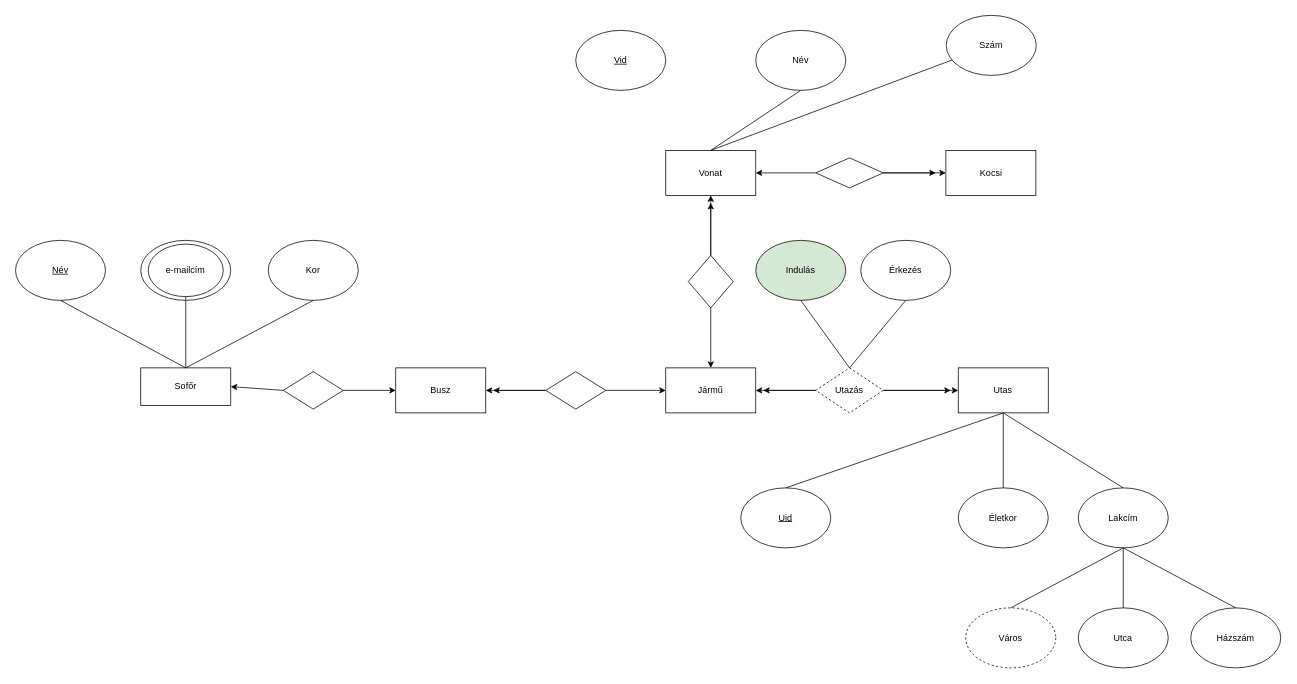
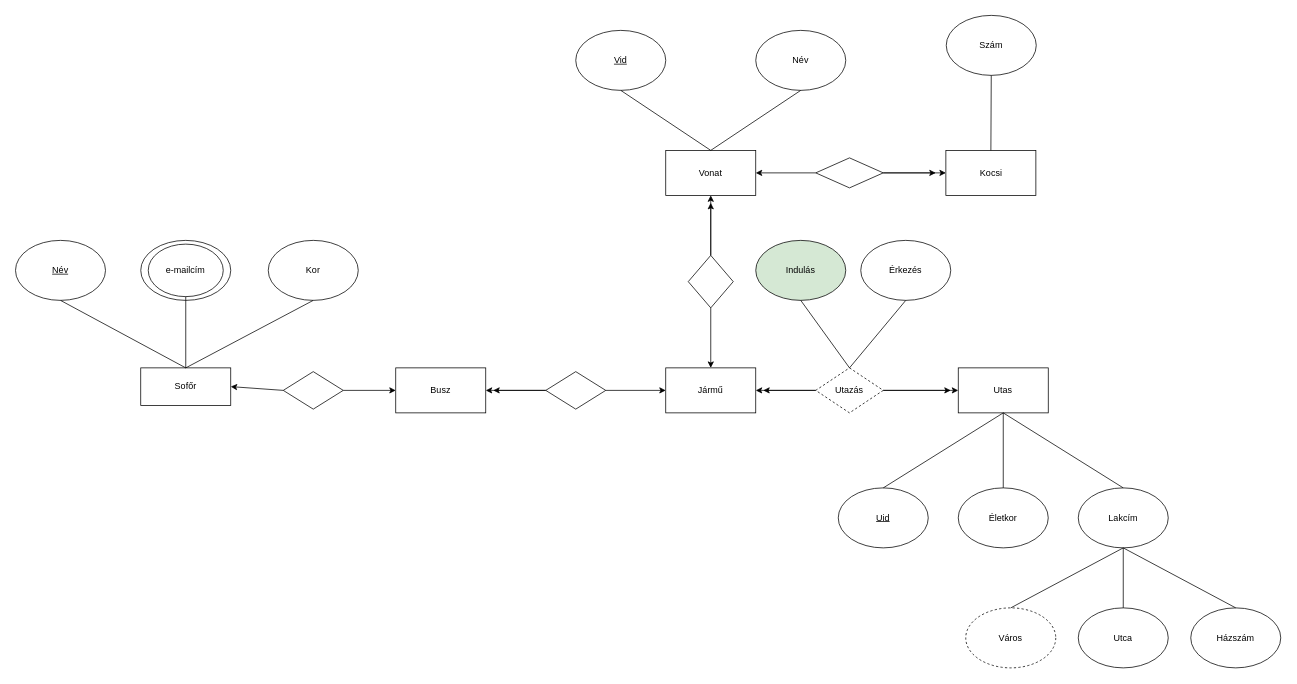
  <mxCell id="0" />
  <mxCell id="1" parent="0" />
  <mxCell id="2" value="Jármű" style="rounded=0;whiteSpace=wrap;html=1;" vertex="1" parent="1"><mxGeometry x="887" y="490" width="120" height="60" as="geometry" /></mxCell>
  <mxCell id="3" value="Utas" style="rounded=0;whiteSpace=wrap;html=1;" vertex="1" parent="1"><mxGeometry x="1277" y="490" width="120" height="60" as="geometry" /></mxCell>
  <mxCell id="4" value="" style="edgeStyle=orthogonalEdgeStyle;rounded=0;orthogonalLoop=1;jettySize=auto;html=1;" edge="1" parent="1" source="5" target="3"><mxGeometry relative="1" as="geometry" /></mxCell>
  <mxCell id="5" value="Utazás" style="rhombus;whiteSpace=wrap;html=1;dashed=1;" vertex="1" parent="1"><mxGeometry x="1087" y="490" width="90" height="60" as="geometry" /></mxCell>
  <mxCell id="6" value="" style="endArrow=classic;html=1;rounded=0;entryX=1;entryY=0.5;entryDx=0;entryDy=0;exitX=0;exitY=0.5;exitDx=0;exitDy=0;" edge="1" parent="1" source="5" target="2"><mxGeometry width="50" height="50" relative="1" as="geometry"><mxPoint x="1237" y="610" as="sourcePoint" /><mxPoint x="1287" y="560" as="targetPoint" /></mxGeometry></mxCell>
  <mxCell id="7" value="" style="endArrow=classic;html=1;rounded=0;exitX=1;exitY=0.5;exitDx=0;exitDy=0;" edge="1" parent="1" source="5"><mxGeometry width="50" height="50" relative="1" as="geometry"><mxPoint x="1237" y="610" as="sourcePoint" /><mxPoint x="1267" y="520" as="targetPoint" /></mxGeometry></mxCell>
  <mxCell id="8" value="Életkor" style="ellipse;whiteSpace=wrap;html=1;" vertex="1" parent="1"><mxGeometry x="1277" y="650" width="120" height="80" as="geometry" /></mxCell>
- <mxCell id="9" value="&lt;u&gt;Uid&lt;/u&gt;" style="ellipse;whiteSpace=wrap;html=1;" vertex="1" parent="1"><mxGeometry x="987" y="650" width="120" height="80" as="geometry" /></mxCell>
+ <mxCell id="9" value="&lt;u&gt;Uid&lt;/u&gt;" style="ellipse;whiteSpace=wrap;html=1;" vertex="1" parent="1"><mxGeometry x="1117" y="650" width="120" height="80" as="geometry" /></mxCell>
  <mxCell id="10" value="Lakcím" style="ellipse;whiteSpace=wrap;html=1;" vertex="1" parent="1"><mxGeometry x="1437" y="650" width="120" height="80" as="geometry" /></mxCell>
  <mxCell id="11" value="" style="endArrow=none;html=1;rounded=0;exitX=0.5;exitY=0;exitDx=0;exitDy=0;entryX=0.5;entryY=1;entryDx=0;entryDy=0;" edge="1" parent="1" source="8" target="3"><mxGeometry width="50" height="50" relative="1" as="geometry"><mxPoint x="1247" y="590" as="sourcePoint" /><mxPoint x="1297" y="540" as="targetPoint" /></mxGeometry></mxCell>
  <mxCell id="12" value="" style="endArrow=none;html=1;rounded=0;entryX=0.5;entryY=1;entryDx=0;entryDy=0;exitX=0.5;exitY=0;exitDx=0;exitDy=0;" edge="1" parent="1" source="9" target="3"><mxGeometry width="50" height="50" relative="1" as="geometry"><mxPoint x="1247" y="590" as="sourcePoint" /><mxPoint x="1297" y="540" as="targetPoint" /></mxGeometry></mxCell>
  <mxCell id="13" value="" style="endArrow=none;html=1;rounded=0;entryX=0.5;entryY=1;entryDx=0;entryDy=0;exitX=0.5;exitY=0;exitDx=0;exitDy=0;" edge="1" parent="1" source="10" target="3"><mxGeometry width="50" height="50" relative="1" as="geometry"><mxPoint x="1247" y="590" as="sourcePoint" /><mxPoint x="1297" y="540" as="targetPoint" /></mxGeometry></mxCell>
  <mxCell id="14" value="Házszám" style="ellipse;whiteSpace=wrap;html=1;" vertex="1" parent="1"><mxGeometry x="1587" y="810" width="120" height="80" as="geometry" /></mxCell>
  <mxCell id="15" value="Város" style="ellipse;whiteSpace=wrap;html=1;dashed=1;" vertex="1" parent="1"><mxGeometry x="1287" y="810" width="120" height="80" as="geometry" /></mxCell>
  <mxCell id="16" value="Utca" style="ellipse;whiteSpace=wrap;html=1;" vertex="1" parent="1"><mxGeometry x="1437" y="810" width="120" height="80" as="geometry" /></mxCell>
  <mxCell id="17" value="" style="endArrow=none;html=1;rounded=0;entryX=0.5;entryY=1;entryDx=0;entryDy=0;exitX=0.5;exitY=0;exitDx=0;exitDy=0;" edge="1" parent="1" source="15" target="10"><mxGeometry width="50" height="50" relative="1" as="geometry"><mxPoint x="1247" y="790" as="sourcePoint" /><mxPoint x="1297" y="740" as="targetPoint" /></mxGeometry></mxCell>
  <mxCell id="18" value="" style="endArrow=none;html=1;rounded=0;entryX=0.5;entryY=1;entryDx=0;entryDy=0;exitX=0.5;exitY=0;exitDx=0;exitDy=0;" edge="1" parent="1" source="16" target="10"><mxGeometry width="50" height="50" relative="1" as="geometry"><mxPoint x="1247" y="790" as="sourcePoint" /><mxPoint x="1297" y="740" as="targetPoint" /></mxGeometry></mxCell>
  <mxCell id="19" value="" style="endArrow=none;html=1;rounded=0;exitX=0.5;exitY=0;exitDx=0;exitDy=0;" edge="1" parent="1" source="14"><mxGeometry width="50" height="50" relative="1" as="geometry"><mxPoint x="1247" y="790" as="sourcePoint" /><mxPoint x="1497" y="730" as="targetPoint" /></mxGeometry></mxCell>
  <mxCell id="20" value="Vonat" style="rounded=0;whiteSpace=wrap;html=1;" vertex="1" parent="1"><mxGeometry x="887" width="120" height="60" as="geometry" y="200" /></mxCell>
  <mxCell id="21" value="" style="endArrow=classic;html=1;rounded=0;exitX=0;exitY=0.5;exitDx=0;exitDy=0;" edge="1" parent="1" source="5"><mxGeometry width="50" height="50" relative="1" as="geometry"><mxPoint x="997" y="660" as="sourcePoint" /><mxPoint x="1017" y="520" as="targetPoint" /></mxGeometry></mxCell>
  <mxCell id="22" value="" style="rhombus;whiteSpace=wrap;html=1;" vertex="1" parent="1"><mxGeometry x="917" y="340" width="60" height="70" as="geometry" /></mxCell>
  <mxCell id="23" value="" style="endArrow=classic;html=1;rounded=0;entryX=0.5;entryY=1;entryDx=0;entryDy=0;exitX=0.5;exitY=0;exitDx=0;exitDy=0;" edge="1" parent="1" source="22" target="20"><mxGeometry width="50" height="50" relative="1" as="geometry"><mxPoint x="1127" y="420" as="sourcePoint" /><mxPoint x="1177" y="370" as="targetPoint" /></mxGeometry></mxCell>
  <mxCell id="24" value="" style="endArrow=classic;html=1;rounded=0;" edge="1" parent="1"><mxGeometry width="50" height="50" relative="1" as="geometry"><mxPoint x="947" y="340" as="sourcePoint" /><mxPoint x="947" y="270" as="targetPoint" /></mxGeometry></mxCell>
  <mxCell id="25" value="" style="endArrow=classic;html=1;rounded=0;exitX=0.5;exitY=1;exitDx=0;exitDy=0;entryX=0.5;entryY=0;entryDx=0;entryDy=0;" edge="1" parent="1" source="22" target="2"><mxGeometry width="50" height="50" relative="1" as="geometry"><mxPoint x="1127" y="420" as="sourcePoint" /><mxPoint x="1177" y="370" as="targetPoint" /></mxGeometry></mxCell>
  <mxCell id="26" value="Kocsi" style="rounded=0;whiteSpace=wrap;html=1;" vertex="1" parent="1"><mxGeometry x="1260.5" width="120" height="60" as="geometry" y="200" /></mxCell>
  <mxCell id="27" value="" style="rhombus;whiteSpace=wrap;html=1;rotation=0;" vertex="1" parent="1"><mxGeometry x="1087" y="210" width="90" height="40" as="geometry" /></mxCell>
  <mxCell id="28" value="Busz" style="rounded=0;whiteSpace=wrap;html=1;" vertex="1" parent="1"><mxGeometry x="527" y="490" width="120" height="60" as="geometry" /></mxCell>
  <mxCell id="29" value="" style="rhombus;whiteSpace=wrap;html=1;" vertex="1" parent="1"><mxGeometry x="727" y="495" width="80" height="50" as="geometry" /></mxCell>
  <mxCell id="30" value="" style="endArrow=classic;html=1;rounded=0;entryX=0;entryY=0.5;entryDx=0;entryDy=0;exitX=1;exitY=0.5;exitDx=0;exitDy=0;" edge="1" parent="1" source="29" target="2"><mxGeometry width="50" height="50" relative="1" as="geometry"><mxPoint x="827" y="530" as="sourcePoint" /><mxPoint x="877" y="480" as="targetPoint" /></mxGeometry></mxCell>
  <mxCell id="31" value="" style="endArrow=classic;html=1;rounded=0;entryX=1;entryY=0.5;entryDx=0;entryDy=0;exitX=0;exitY=0.5;exitDx=0;exitDy=0;" edge="1" parent="1" source="29" target="28"><mxGeometry width="50" height="50" relative="1" as="geometry"><mxPoint x="827" y="530" as="sourcePoint" /><mxPoint x="877" y="480" as="targetPoint" /></mxGeometry></mxCell>
  <mxCell id="32" value="" style="endArrow=classic;html=1;rounded=0;exitX=0;exitY=0.5;exitDx=0;exitDy=0;" edge="1" parent="1" source="29"><mxGeometry width="50" height="50" relative="1" as="geometry"><mxPoint x="827" y="530" as="sourcePoint" /><mxPoint x="657" y="520" as="targetPoint" /></mxGeometry></mxCell>
  <mxCell id="33" value="" style="endArrow=classic;html=1;rounded=0;entryX=0;entryY=0.5;entryDx=0;entryDy=0;exitX=1;exitY=0.5;exitDx=0;exitDy=0;" edge="1" parent="1" source="27" target="26"><mxGeometry width="50" height="50" relative="1" as="geometry"><mxPoint x="1107" y="390" as="sourcePoint" /><mxPoint x="1157" y="340" as="targetPoint" /></mxGeometry></mxCell>
  <mxCell id="34" value="" style="endArrow=classic;html=1;rounded=0;exitX=1;exitY=0.5;exitDx=0;exitDy=0;" edge="1" parent="1" source="27"><mxGeometry width="50" height="50" relative="1" as="geometry"><mxPoint x="1107" y="390" as="sourcePoint" /><mxPoint x="1247" y="230" as="targetPoint" /></mxGeometry></mxCell>
  <mxCell id="35" value="&lt;u&gt;Vid&lt;/u&gt;" style="ellipse;whiteSpace=wrap;html=1;" vertex="1" parent="1"><mxGeometry x="767" y="40" width="120" height="80" as="geometry" /></mxCell>
  <mxCell id="36" value="Név" style="ellipse;whiteSpace=wrap;html=1;" vertex="1" parent="1"><mxGeometry x="1007" y="40" width="120" height="80" as="geometry" /></mxCell>
  <mxCell id="37" value="" style="endArrow=classic;html=1;rounded=0;entryX=1;entryY=0.5;entryDx=0;entryDy=0;exitX=0;exitY=0.5;exitDx=0;exitDy=0;" edge="1" parent="1" source="27" target="20"><mxGeometry width="50" height="50" relative="1" as="geometry"><mxPoint x="997" y="150" as="sourcePoint" /><mxPoint x="1047" y="100" as="targetPoint" /></mxGeometry></mxCell>
- <mxCell id="38" value="" style="endArrow=none;html=1;rounded=0;exitX=0.5;exitY=0;exitDx=0;exitDy=0;" edge="1" parent="1" source="20" target="40"><mxGeometry width="50" height="50" relative="1" as="geometry"><mxPoint x="997" y="150" as="sourcePoint" /><mxPoint x="1047" y="100" as="targetPoint" /></mxGeometry></mxCell>
+ <mxCell id="38" value="" style="endArrow=none;html=1;rounded=0;entryX=0.5;entryY=1;entryDx=0;entryDy=0;exitX=0.5;exitY=0;exitDx=0;exitDy=0;" edge="1" parent="1" source="20" target="35"><mxGeometry width="50" height="50" relative="1" as="geometry"><mxPoint x="997" y="150" as="sourcePoint" /><mxPoint x="1047" y="100" as="targetPoint" /></mxGeometry></mxCell>
  <mxCell id="39" value="" style="endArrow=none;html=1;rounded=0;entryX=0.5;entryY=1;entryDx=0;entryDy=0;exitX=0.5;exitY=0;exitDx=0;exitDy=0;" edge="1" parent="1" source="20" target="36"><mxGeometry width="50" height="50" relative="1" as="geometry"><mxPoint x="997" y="150" as="sourcePoint" /><mxPoint x="1047" y="100" as="targetPoint" /></mxGeometry></mxCell>
  <mxCell id="40" value="Szám" style="ellipse;whiteSpace=wrap;html=1;" vertex="1" parent="1"><mxGeometry x="1261" y="20" width="120" height="80" as="geometry" /></mxCell>
+ <mxCell id="41" value="" style="endArrow=none;html=1;rounded=0;entryX=0.5;entryY=1;entryDx=0;entryDy=0;exitX=0.5;exitY=0;exitDx=0;exitDy=0;" edge="1" parent="1" source="26" target="40"><mxGeometry width="50" height="50" relative="1" as="geometry"><mxPoint x="1077" y="450" as="sourcePoint" /><mxPoint x="1127" y="400" as="targetPoint" /></mxGeometry></mxCell>
  <mxCell id="42" value="Sofőr" style="rounded=0;whiteSpace=wrap;html=1;" vertex="1" parent="1"><mxGeometry x="187" y="490" width="120" height="50" as="geometry" /></mxCell>
  <mxCell id="43" value="" style="endArrow=classic;html=1;rounded=0;entryX=1;entryY=0.5;entryDx=0;entryDy=0;exitX=0;exitY=0.5;exitDx=0;exitDy=0;" edge="1" parent="1" source="44" target="42"><mxGeometry width="50" height="50" relative="1" as="geometry"><mxPoint x="647" y="590" as="sourcePoint" /><mxPoint x="497" y="650" as="targetPoint" /></mxGeometry></mxCell>
  <mxCell id="44" value="" style="rhombus;whiteSpace=wrap;html=1;" vertex="1" parent="1"><mxGeometry x="377" y="495" width="80" height="50" as="geometry" /></mxCell>
  <mxCell id="45" value="" style="endArrow=classic;html=1;rounded=0;entryX=0;entryY=0.5;entryDx=0;entryDy=0;exitX=1;exitY=0.5;exitDx=0;exitDy=0;" edge="1" parent="1" source="44" target="28"><mxGeometry width="50" height="50" relative="1" as="geometry"><mxPoint x="647" y="590" as="sourcePoint" /><mxPoint x="697" y="540" as="targetPoint" /></mxGeometry></mxCell>
  <mxCell id="46" value="Kor" style="ellipse;whiteSpace=wrap;html=1;" vertex="1" parent="1"><mxGeometry x="357" y="320" width="120" height="80" as="geometry" /></mxCell>
  <mxCell id="47" value="&lt;u&gt;Név&lt;/u&gt;" style="ellipse;whiteSpace=wrap;html=1;" vertex="1" parent="1"><mxGeometry x="20" y="320" width="120" height="80" as="geometry" /></mxCell>
  <mxCell id="48" value="" style="group" vertex="1" connectable="0" parent="1"><mxGeometry x="187" y="320" width="120" height="80" as="geometry" /></mxCell>
  <mxCell id="49" value="" style="ellipse;whiteSpace=wrap;html=1;" vertex="1" parent="48"><mxGeometry width="120" height="80" as="geometry" /></mxCell>
  <mxCell id="50" value="e-mailcím" style="ellipse;whiteSpace=wrap;html=1;" vertex="1" parent="48"><mxGeometry x="10" y="5" width="100" height="70" as="geometry" /></mxCell>
  <mxCell id="51" value="" style="endArrow=none;html=1;rounded=0;entryX=0.5;entryY=1;entryDx=0;entryDy=0;exitX=0.5;exitY=0;exitDx=0;exitDy=0;" edge="1" parent="1" source="42" target="46"><mxGeometry width="50" height="50" relative="1" as="geometry"><mxPoint x="447" y="480" as="sourcePoint" /><mxPoint x="497" y="430" as="targetPoint" /></mxGeometry></mxCell>
  <mxCell id="52" value="" style="endArrow=none;html=1;rounded=0;entryX=0.5;entryY=1;entryDx=0;entryDy=0;exitX=0.5;exitY=0;exitDx=0;exitDy=0;" edge="1" parent="1" source="42" target="50"><mxGeometry width="50" height="50" relative="1" as="geometry"><mxPoint x="447" y="480" as="sourcePoint" /><mxPoint x="497" y="430" as="targetPoint" /></mxGeometry></mxCell>
  <mxCell id="53" value="" style="endArrow=none;html=1;rounded=0;entryX=0.5;entryY=1;entryDx=0;entryDy=0;exitX=0.5;exitY=0;exitDx=0;exitDy=0;" edge="1" parent="1" source="42" target="47"><mxGeometry width="50" height="50" relative="1" as="geometry"><mxPoint x="447" y="480" as="sourcePoint" /><mxPoint x="497" y="430" as="targetPoint" /></mxGeometry></mxCell>
  <mxCell id="54" value="Indulás" style="ellipse;whiteSpace=wrap;html=1;fillColor=#d5e8d4;" vertex="1" parent="1"><mxGeometry x="1007" y="320" width="120" height="80" as="geometry" /></mxCell>
  <mxCell id="55" value="" style="endArrow=none;html=1;rounded=0;entryX=0.5;entryY=1;entryDx=0;entryDy=0;exitX=0.5;exitY=0;exitDx=0;exitDy=0;" edge="1" parent="1" source="5" target="54"><mxGeometry width="50" height="50" relative="1" as="geometry"><mxPoint x="1147" y="540" as="sourcePoint" /><mxPoint x="1197" y="490" as="targetPoint" /></mxGeometry></mxCell>
  <mxCell id="56" value="Érkezés" style="ellipse;whiteSpace=wrap;html=1;" vertex="1" parent="1"><mxGeometry x="1147" y="320" width="120" height="80" as="geometry" /></mxCell>
  <mxCell id="57" value="" style="endArrow=none;html=1;rounded=0;entryX=0.5;entryY=1;entryDx=0;entryDy=0;exitX=0.5;exitY=0;exitDx=0;exitDy=0;" edge="1" parent="1" source="5" target="56"><mxGeometry width="50" height="50" relative="1" as="geometry"><mxPoint x="1147" y="540" as="sourcePoint" /><mxPoint x="1197" y="490" as="targetPoint" /></mxGeometry></mxCell>
